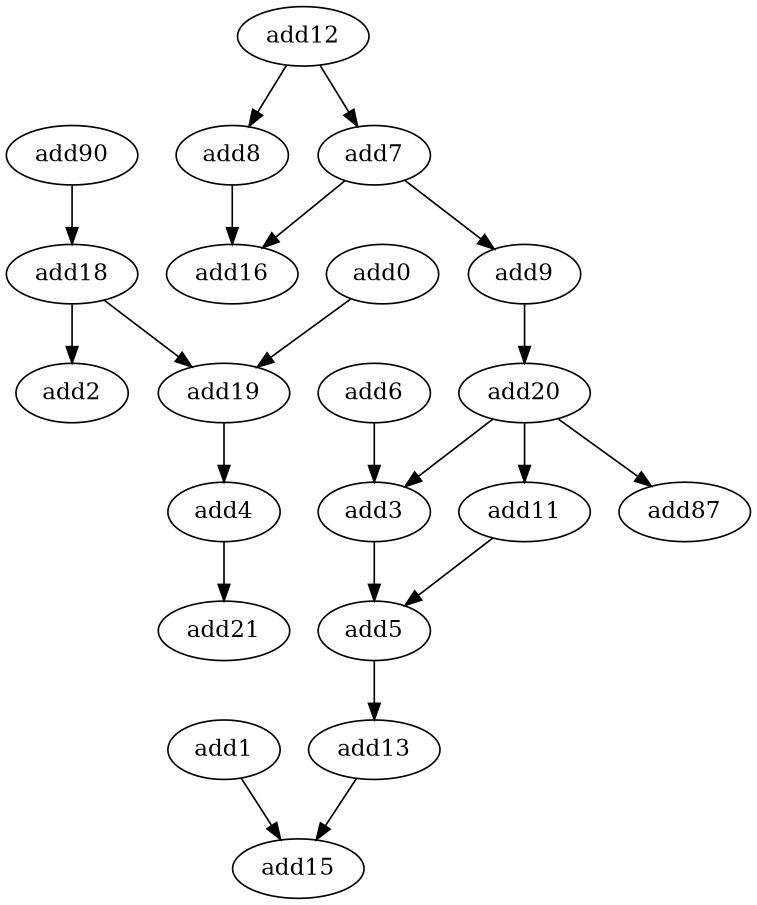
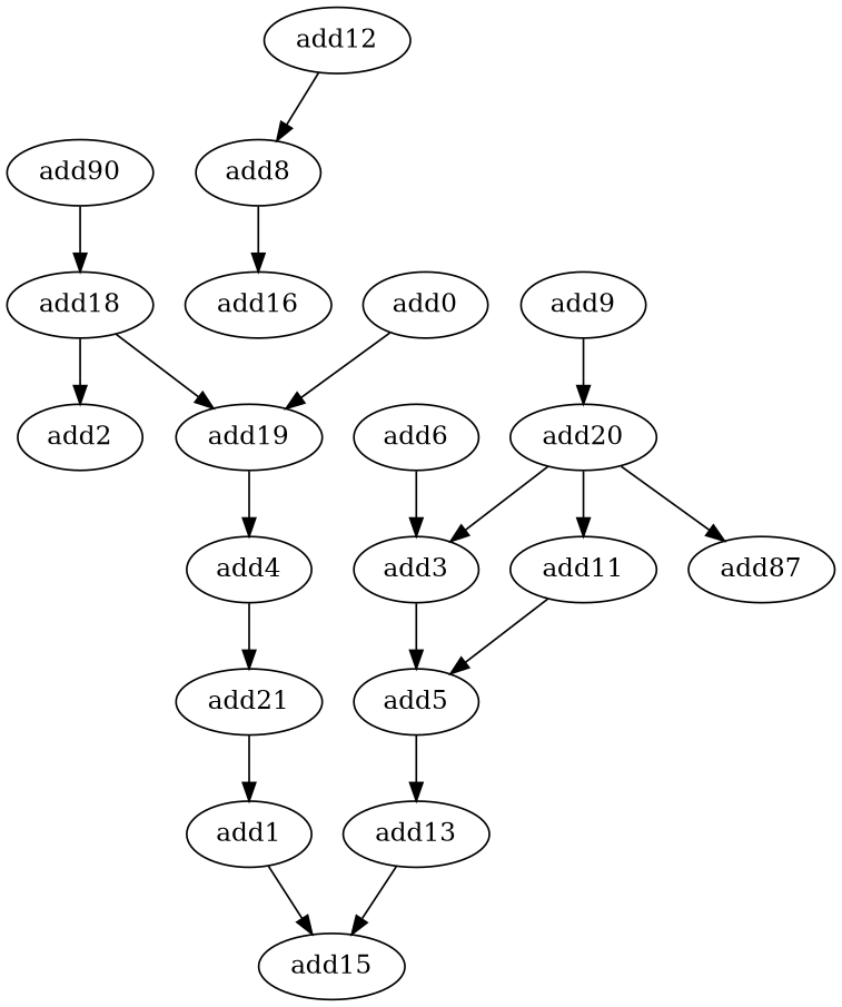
  strict digraph {
    node [opcode=add]
    n1 [label=add90]
    add18
    add19
    add2
    add8
    add16
-   add7
    add9
    add20
    add4
    add21
    add11
    add5
    add13
    add1
    add6
    add3
    n18 [label=add87]
    add15
    add12
    add0
    n1 -> add18
    add18 -> add19
    add18 -> add2
    add19 -> add4
    add8 -> add16
-   add7 -> add16
-   add7 -> add9
    add9 -> add20
    add20 -> add11
    add20 -> add3
    add20 -> n18
    add4 -> add21
+   add21 -> add1
    add11 -> add5
    add5 -> add13
    add13 -> add15
    add1 -> add15
    add6 -> add3
    add3 -> add5
    add12 -> add8
-   add12 -> add7
    add0 -> add19
  }
